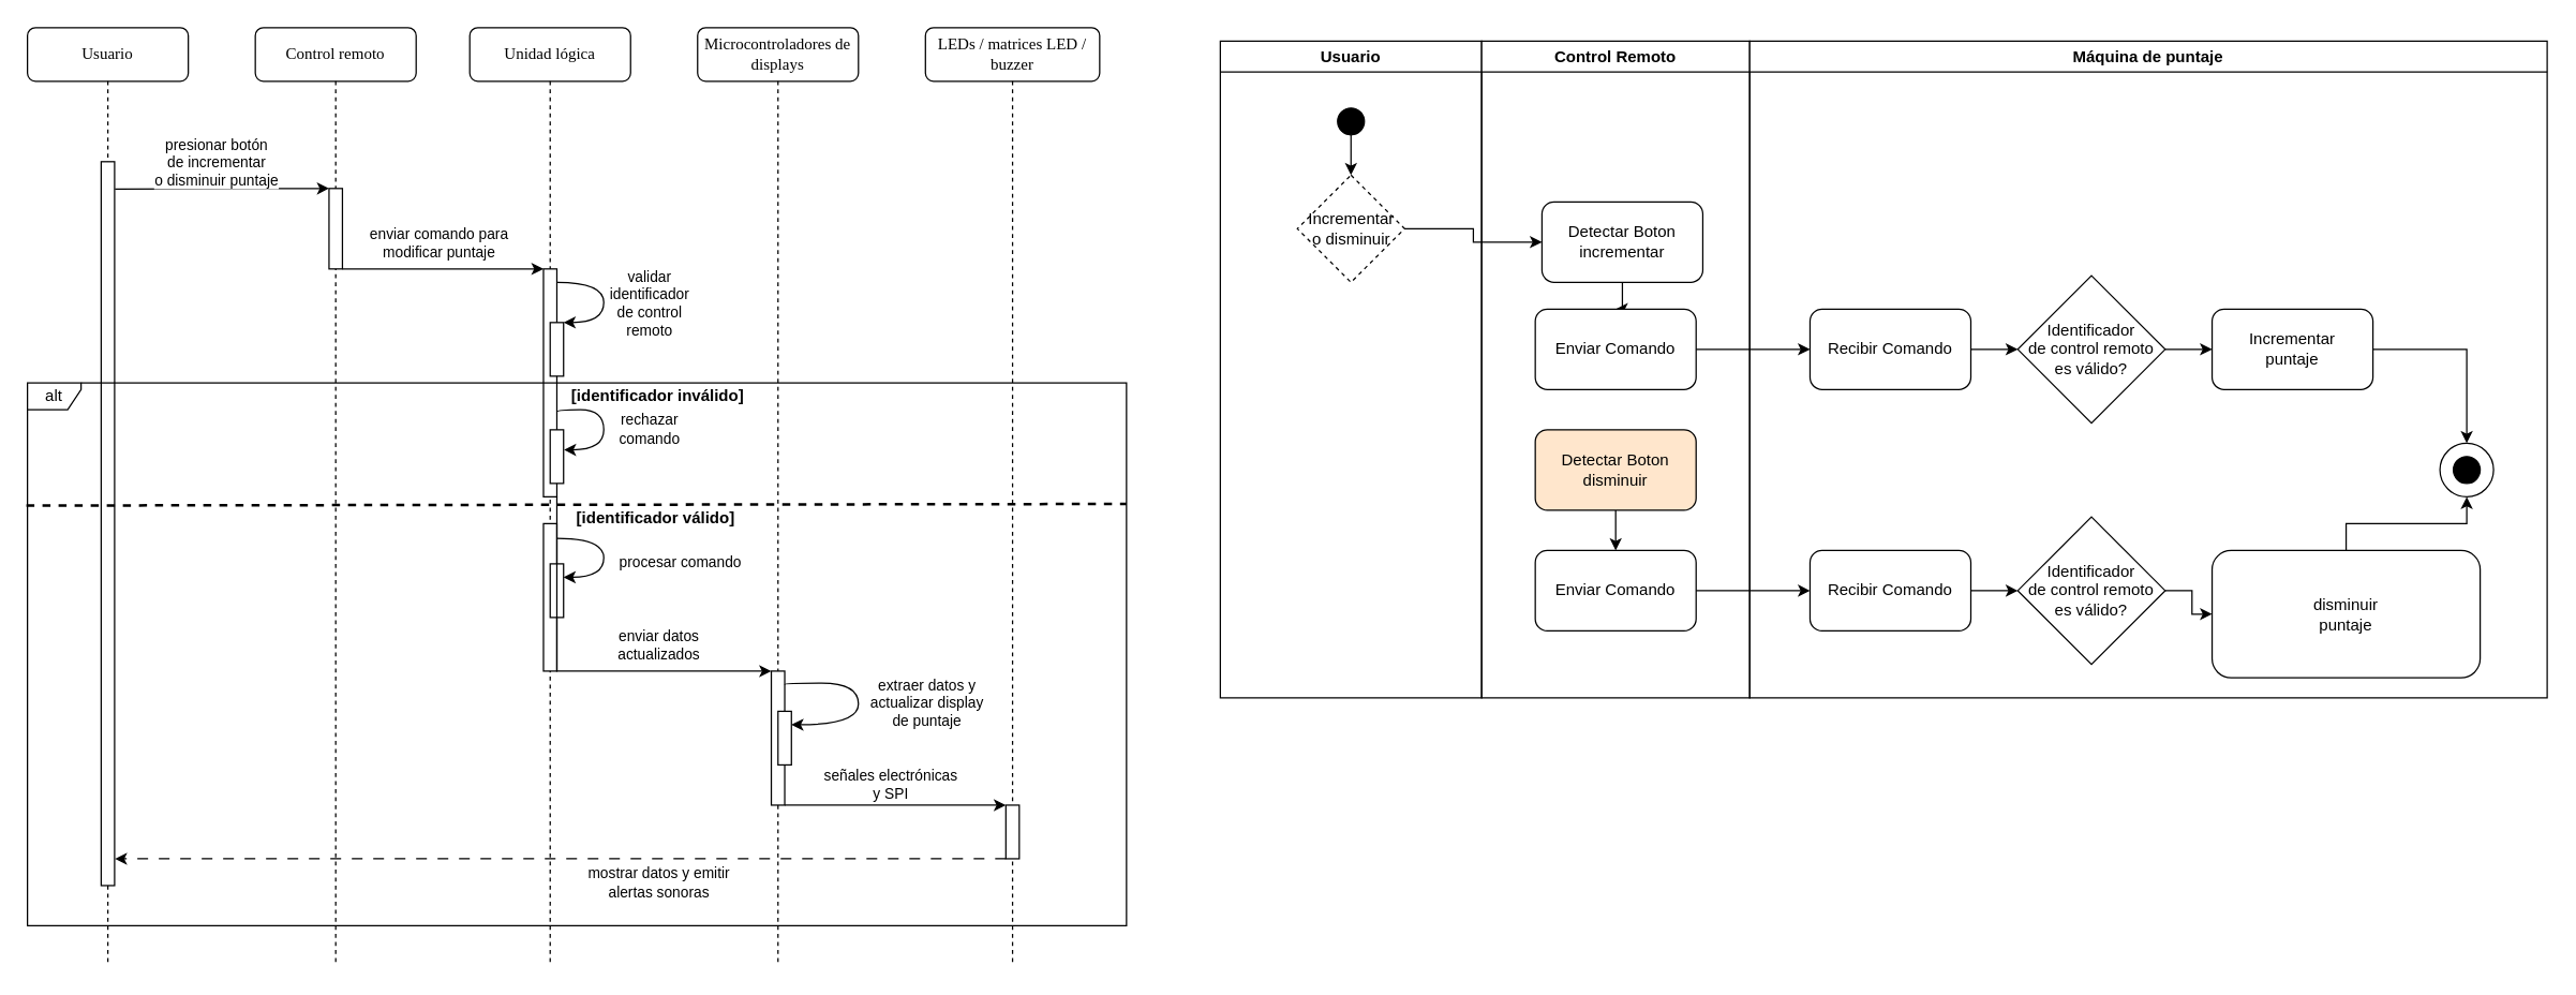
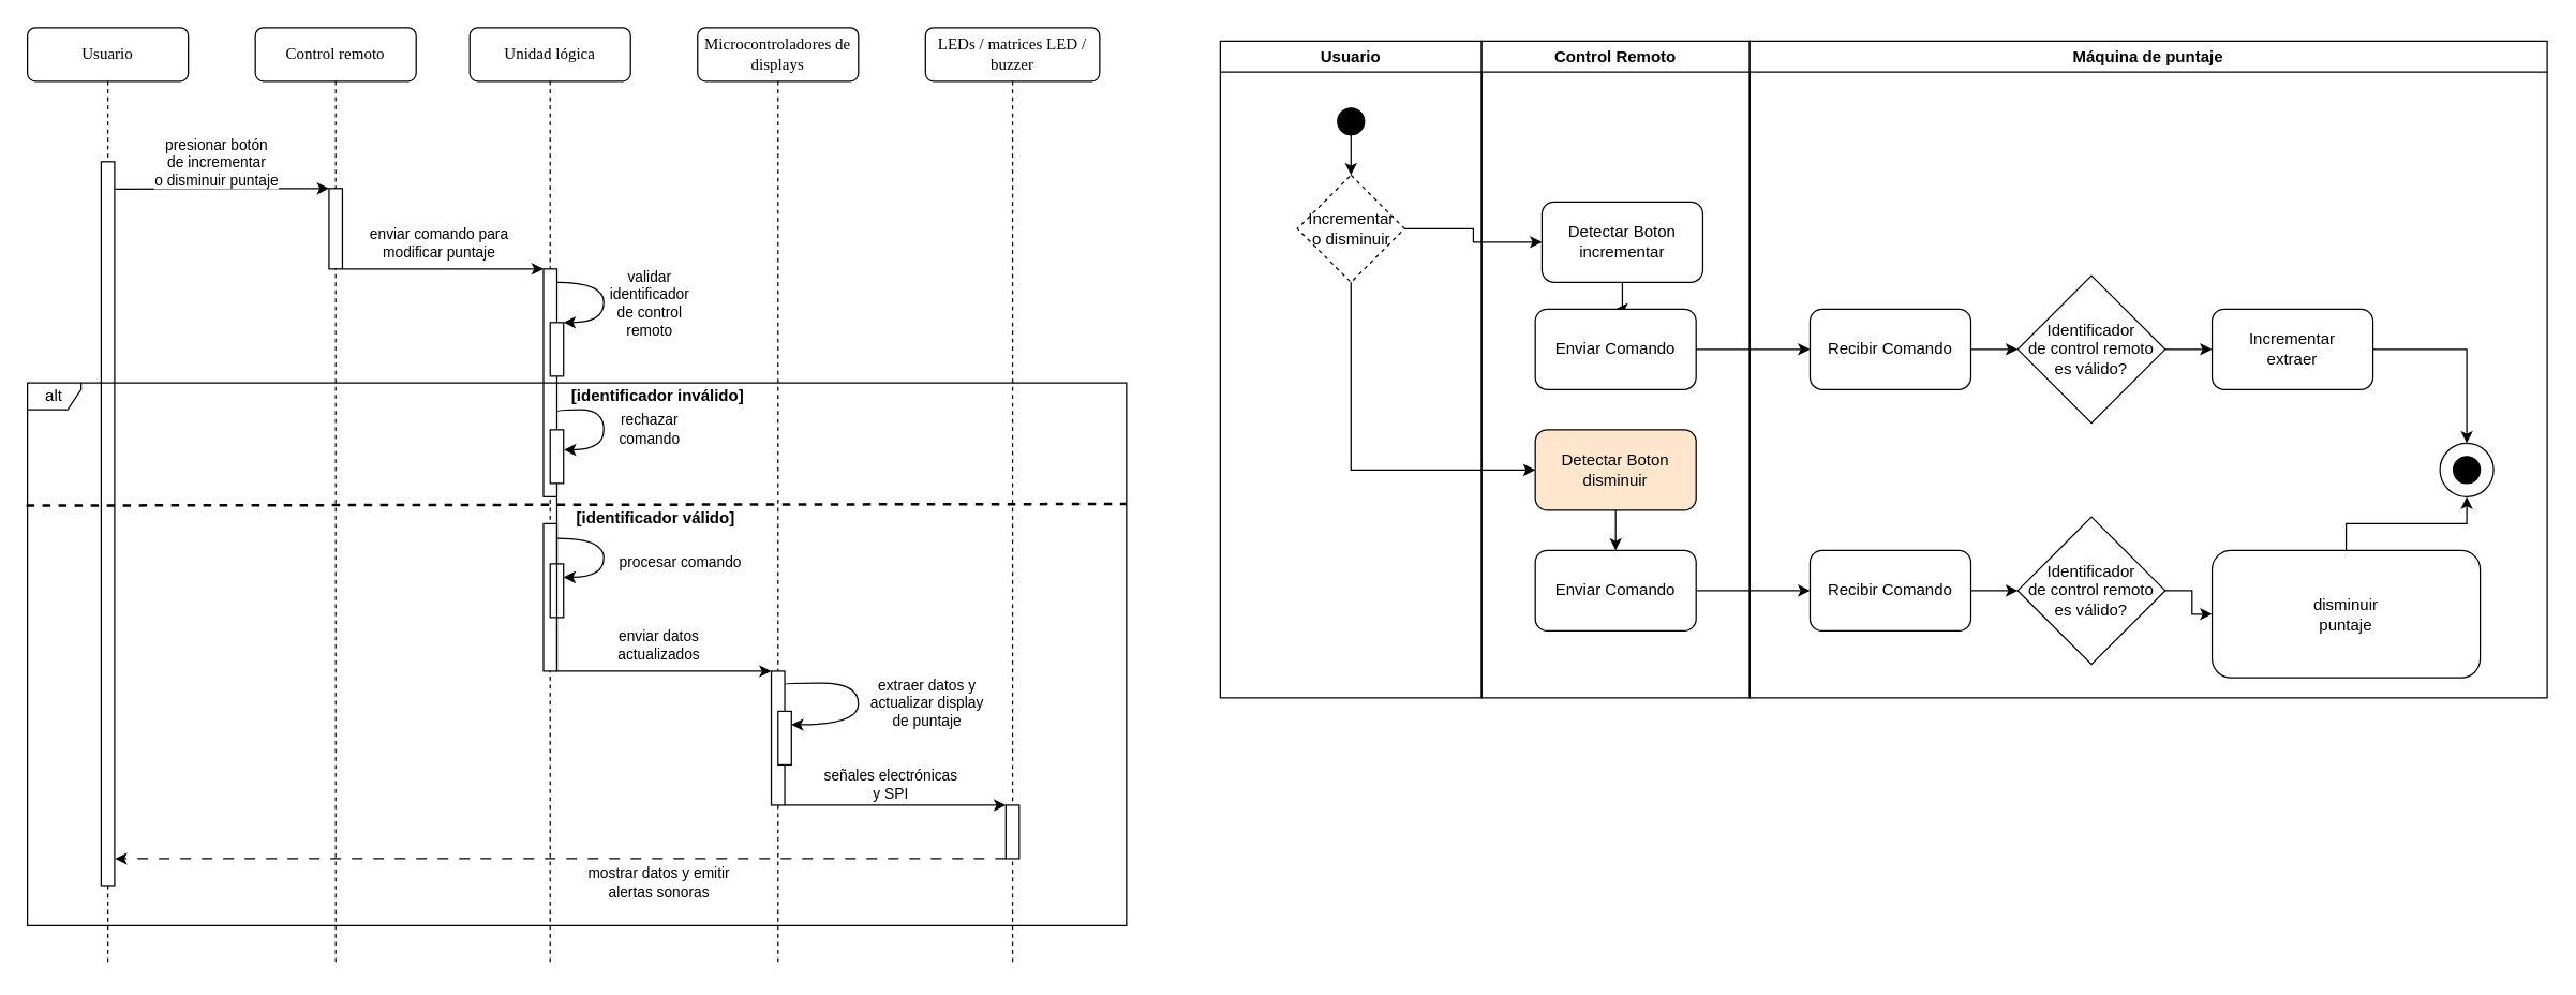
  <mxCell id="0" />
  <mxCell id="1" parent="0" />
  <mxCell id="2" value="Usuario" style="swimlane;whiteSpace=wrap;html=1;startSize=23;" parent="1" vertex="1"><mxGeometry x="910" y="30" width="195" height="490" as="geometry" /></mxCell>
  <mxCell id="3" value="" style="edgeStyle=orthogonalEdgeStyle;rounded=0;orthogonalLoop=1;jettySize=auto;html=1;" parent="2" source="4" target="5" edge="1"><mxGeometry relative="1" as="geometry" /></mxCell>
  <mxCell id="4" value="" style="ellipse;whiteSpace=wrap;html=1;aspect=fixed;fillColor=#000000;" parent="2" vertex="1"><mxGeometry x="87.5" y="50" width="20" height="20" as="geometry" /></mxCell>
  <mxCell id="5" value="Incrementar&lt;br&gt;o disminuir" style="rhombus;whiteSpace=wrap;html=1;dashed=1;" parent="2" vertex="1"><mxGeometry x="57.5" y="100" width="80" height="80" as="geometry" /></mxCell>
  <mxCell id="6" value="Control Remoto" style="swimlane;whiteSpace=wrap;html=1;" parent="1" vertex="1"><mxGeometry x="1105" y="30" width="200" height="490" as="geometry" /></mxCell>
  <mxCell id="7" value="" style="edgeStyle=orthogonalEdgeStyle;rounded=0;orthogonalLoop=1;jettySize=auto;html=1;" parent="6" source="8" target="9" edge="1"><mxGeometry relative="1" as="geometry" /></mxCell>
  <mxCell id="8" value="Detectar Boton disminuir" style="rounded=1;whiteSpace=wrap;html=1;fillColor=#ffe6cc;" parent="6" vertex="1"><mxGeometry x="40" y="290" width="120" height="60" as="geometry" /></mxCell>
  <mxCell id="9" value="Enviar Comando" style="rounded=1;whiteSpace=wrap;html=1;" parent="6" vertex="1"><mxGeometry x="40" y="380" width="120" height="60" as="geometry" /></mxCell>
  <mxCell id="10" value="" style="edgeStyle=orthogonalEdgeStyle;rounded=0;orthogonalLoop=1;jettySize=auto;html=1;" parent="6" source="11" target="12" edge="1"><mxGeometry relative="1" as="geometry" /></mxCell>
  <mxCell id="11" value="Detectar Boton incrementar" style="rounded=1;whiteSpace=wrap;html=1;" parent="6" vertex="1"><mxGeometry x="45" y="120" width="120" height="60" as="geometry" /></mxCell>
  <mxCell id="12" value="Enviar Comando" style="rounded=1;whiteSpace=wrap;html=1;" parent="6" vertex="1"><mxGeometry x="40" y="200" width="120" height="60" as="geometry" /></mxCell>
  <mxCell id="13" value="Control remoto" style="shape=umlLifeline;perimeter=lifelinePerimeter;whiteSpace=wrap;html=1;container=1;collapsible=0;recursiveResize=0;outlineConnect=0;rounded=1;shadow=0;comic=0;labelBackgroundColor=none;strokeWidth=1;fontFamily=Verdana;fontSize=12;align=center;" parent="1" vertex="1"><mxGeometry x="190" y="20" width="120" height="700" as="geometry" /></mxCell>
  <mxCell id="14" value="" style="rounded=0;whiteSpace=wrap;html=1;" parent="13" vertex="1"><mxGeometry x="55" y="120" width="10" height="60" as="geometry" /></mxCell>
  <mxCell id="15" value="Unidad lógica" style="shape=umlLifeline;perimeter=lifelinePerimeter;whiteSpace=wrap;html=1;container=1;collapsible=0;recursiveResize=0;outlineConnect=0;rounded=1;shadow=0;comic=0;labelBackgroundColor=none;strokeWidth=1;fontFamily=Verdana;fontSize=12;align=center;" parent="1" vertex="1"><mxGeometry x="350" y="20" width="120" height="700" as="geometry" /></mxCell>
  <mxCell id="16" value="" style="rounded=0;whiteSpace=wrap;html=1;" parent="15" vertex="1"><mxGeometry x="55" y="370" width="10" height="110" as="geometry" /></mxCell>
  <mxCell id="17" value="" style="rounded=0;whiteSpace=wrap;html=1;" parent="15" vertex="1"><mxGeometry x="55" y="180" width="10" height="170" as="geometry" /></mxCell>
  <mxCell id="18" value="" style="endArrow=classic;html=1;rounded=0;exitX=1.03;exitY=0.151;exitDx=0;exitDy=0;edgeStyle=orthogonalEdgeStyle;curved=1;entryX=1;entryY=0;entryDx=0;entryDy=0;exitPerimeter=0;" parent="15" target="20" edge="1"><mxGeometry width="50" height="50" relative="1" as="geometry"><mxPoint x="65.13" y="190.0" as="sourcePoint" /><mxPoint x="65.0" y="226.18" as="targetPoint" /><Array as="points"><mxPoint x="100" y="190" /><mxPoint x="100" y="220" /></Array></mxGeometry></mxCell>
  <mxCell id="19" value="validar &lt;br&gt;identificador&lt;br&gt;de control&lt;br&gt;remoto" style="edgeLabel;html=1;align=center;verticalAlign=middle;resizable=0;points=[];" parent="18" vertex="1" connectable="0"><mxGeometry x="-0.134" y="-1" relative="1" as="geometry"><mxPoint x="34" y="9" as="offset" /></mxGeometry></mxCell>
  <mxCell id="20" value="" style="rounded=0;whiteSpace=wrap;html=1;" parent="15" vertex="1"><mxGeometry x="60" y="220" width="10" height="40" as="geometry" /></mxCell>
  <mxCell id="21" value="[identificador inválido]" style="text;html=1;strokeColor=none;fillColor=none;align=center;verticalAlign=middle;whiteSpace=wrap;rounded=0;fontStyle=1" parent="15" vertex="1"><mxGeometry x="74.5" y="265" width="131" height="20" as="geometry" /></mxCell>
  <mxCell id="22" value="[identificador válido]" style="text;html=1;strokeColor=none;fillColor=none;align=center;verticalAlign=middle;whiteSpace=wrap;rounded=0;fontStyle=1" parent="15" vertex="1"><mxGeometry x="74.5" y="356" width="128.12" height="20" as="geometry" /></mxCell>
  <mxCell id="23" value="" style="rounded=0;whiteSpace=wrap;html=1;" parent="15" vertex="1"><mxGeometry x="60" y="300" width="10" height="40" as="geometry" /></mxCell>
  <mxCell id="24" value="" style="endArrow=classic;html=1;rounded=0;exitX=1.019;exitY=0.627;exitDx=0;exitDy=0;edgeStyle=orthogonalEdgeStyle;curved=1;entryX=1.032;entryY=0.375;entryDx=0;entryDy=0;entryPerimeter=0;exitPerimeter=0;" parent="15" source="17" target="23" edge="1"><mxGeometry width="50" height="50" relative="1" as="geometry"><mxPoint x="65.0" y="285" as="sourcePoint" /><mxPoint x="69.87" y="315" as="targetPoint" /><Array as="points"><mxPoint x="65" y="285" /><mxPoint x="100" y="285" /><mxPoint x="100" y="315" /></Array></mxGeometry></mxCell>
  <mxCell id="25" value="rechazar &lt;br&gt;comando" style="edgeLabel;html=1;align=center;verticalAlign=middle;resizable=0;points=[];" parent="24" vertex="1" connectable="0"><mxGeometry x="-0.134" y="-1" relative="1" as="geometry"><mxPoint x="34" y="9" as="offset" /></mxGeometry></mxCell>
  <mxCell id="26" value="" style="rounded=0;whiteSpace=wrap;html=1;" parent="15" vertex="1"><mxGeometry x="60" y="400" width="10" height="40" as="geometry" /></mxCell>
  <mxCell id="27" value="" style="endArrow=classic;html=1;rounded=0;edgeStyle=orthogonalEdgeStyle;curved=1;" parent="15" source="16" edge="1"><mxGeometry width="50" height="50" relative="1" as="geometry"><mxPoint x="70" y="381" as="sourcePoint" /><mxPoint x="70" y="410" as="targetPoint" /><Array as="points"><mxPoint x="100" y="381" /><mxPoint x="100" y="410" /></Array></mxGeometry></mxCell>
  <mxCell id="28" value="procesar comando" style="edgeLabel;html=1;align=center;verticalAlign=middle;resizable=0;points=[];" parent="27" vertex="1" connectable="0"><mxGeometry x="-0.134" y="-1" relative="1" as="geometry"><mxPoint x="57" y="11" as="offset" /></mxGeometry></mxCell>
  <mxCell id="29" value="Microcontroladores de displays" style="shape=umlLifeline;perimeter=lifelinePerimeter;whiteSpace=wrap;html=1;container=1;collapsible=0;recursiveResize=0;outlineConnect=0;rounded=1;shadow=0;comic=0;labelBackgroundColor=none;strokeWidth=1;fontFamily=Verdana;fontSize=12;align=center;size=40;" parent="1" vertex="1"><mxGeometry x="520" y="20" width="120" height="700" as="geometry" /></mxCell>
  <mxCell id="30" value="LEDs / matrices LED / buzzer" style="shape=umlLifeline;perimeter=lifelinePerimeter;whiteSpace=wrap;html=1;container=1;collapsible=0;recursiveResize=0;outlineConnect=0;rounded=1;shadow=0;comic=0;labelBackgroundColor=none;strokeWidth=1;fontFamily=Verdana;fontSize=12;align=center;" parent="1" vertex="1"><mxGeometry x="690" y="20" width="130" height="700" as="geometry" /></mxCell>
  <mxCell id="31" value="Usuario" style="shape=umlLifeline;perimeter=lifelinePerimeter;whiteSpace=wrap;html=1;container=1;collapsible=0;recursiveResize=0;outlineConnect=0;rounded=1;shadow=0;comic=0;labelBackgroundColor=none;strokeWidth=1;fontFamily=Verdana;fontSize=12;align=center;" parent="1" vertex="1"><mxGeometry x="20" y="20" width="120" height="700" as="geometry" /></mxCell>
  <mxCell id="32" value="" style="rounded=0;whiteSpace=wrap;html=1;" parent="31" vertex="1"><mxGeometry x="55" y="100" width="10" height="540" as="geometry" /></mxCell>
  <mxCell id="33" value="" style="endArrow=classic;html=1;rounded=0;exitX=1.032;exitY=0.038;exitDx=0;exitDy=0;exitPerimeter=0;entryX=0;entryY=0;entryDx=0;entryDy=0;" parent="1" source="32" target="14" edge="1"><mxGeometry width="50" height="50" relative="1" as="geometry"><mxPoint x="250" y="140" as="sourcePoint" /><mxPoint x="300" y="90" as="targetPoint" /></mxGeometry></mxCell>
  <mxCell id="34" value="presionar botón &lt;br&gt;de incrementar &lt;br&gt;o disminuir puntaje" style="edgeLabel;html=1;align=center;verticalAlign=middle;resizable=0;points=[];" parent="33" vertex="1" connectable="0"><mxGeometry x="-0.134" y="-1" relative="1" as="geometry"><mxPoint x="6" y="-21" as="offset" /></mxGeometry></mxCell>
  <mxCell id="35" value="" style="endArrow=classic;html=1;rounded=0;exitX=1;exitY=1;exitDx=0;exitDy=0;entryX=0;entryY=0;entryDx=0;entryDy=0;" parent="1" source="14" target="17" edge="1"><mxGeometry width="50" height="50" relative="1" as="geometry"><mxPoint x="270" y="200" as="sourcePoint" /><mxPoint x="400" y="200" as="targetPoint" /></mxGeometry></mxCell>
  <mxCell id="36" value="enviar comando para&lt;br&gt;modificar puntaje" style="edgeLabel;html=1;align=center;verticalAlign=middle;resizable=0;points=[];" parent="35" vertex="1" connectable="0"><mxGeometry x="-0.134" y="-1" relative="1" as="geometry"><mxPoint x="6" y="-21" as="offset" /></mxGeometry></mxCell>
  <mxCell id="37" value="alt" style="shape=umlFrame;whiteSpace=wrap;html=1;pointerEvents=0;width=40;height=20;" parent="1" vertex="1"><mxGeometry x="20" y="285" width="820" height="405" as="geometry" /></mxCell>
  <mxCell id="38" style="edgeStyle=orthogonalEdgeStyle;rounded=0;orthogonalLoop=1;jettySize=auto;html=1;exitX=1;exitY=1;exitDx=0;exitDy=0;entryX=0;entryY=0;entryDx=0;entryDy=0;" parent="1" source="40" target="48" edge="1"><mxGeometry relative="1" as="geometry"><Array as="points"><mxPoint x="630" y="600" /><mxPoint x="630" y="600" /></Array></mxGeometry></mxCell>
  <mxCell id="39" value="señales electrónicas &lt;br&gt;y SPI" style="edgeLabel;html=1;align=center;verticalAlign=middle;resizable=0;points=[];" parent="38" vertex="1" connectable="0"><mxGeometry x="-0.185" y="-2" relative="1" as="geometry"><mxPoint x="11" y="-18" as="offset" /></mxGeometry></mxCell>
  <mxCell id="40" value="" style="rounded=0;whiteSpace=wrap;html=1;" parent="1" vertex="1"><mxGeometry x="575" y="500" width="10" height="100" as="geometry" /></mxCell>
  <mxCell id="41" style="edgeStyle=orthogonalEdgeStyle;rounded=0;orthogonalLoop=1;jettySize=auto;html=1;exitX=1;exitY=1;exitDx=0;exitDy=0;entryX=0;entryY=0;entryDx=0;entryDy=0;" parent="1" source="17" target="40" edge="1"><mxGeometry relative="1" as="geometry"><Array as="points"><mxPoint x="460" y="500" /><mxPoint x="460" y="500" /></Array></mxGeometry></mxCell>
  <mxCell id="42" value="enviar datos &lt;br&gt;actualizados" style="edgeLabel;html=1;align=center;verticalAlign=middle;resizable=0;points=[];" parent="41" vertex="1" connectable="0"><mxGeometry x="-0.098" relative="1" as="geometry"><mxPoint x="74" y="-20" as="offset" /></mxGeometry></mxCell>
  <mxCell id="43" value="" style="rounded=0;whiteSpace=wrap;html=1;" parent="1" vertex="1"><mxGeometry x="580" y="530" width="10" height="40" as="geometry" /></mxCell>
  <mxCell id="44" value="" style="endArrow=classic;html=1;rounded=0;edgeStyle=orthogonalEdgeStyle;curved=1;entryX=1;entryY=0.25;entryDx=0;entryDy=0;" parent="1" target="43" edge="1"><mxGeometry width="50" height="50" relative="1" as="geometry"><mxPoint x="585" y="510" as="sourcePoint" /><mxPoint x="610" y="529" as="targetPoint" /><Array as="points"><mxPoint x="640" y="509" /><mxPoint x="640" y="540" /></Array></mxGeometry></mxCell>
  <mxCell id="45" value="extraer datos y &lt;br&gt;actualizar display&lt;br&gt;de puntaje" style="edgeLabel;html=1;align=center;verticalAlign=middle;resizable=0;points=[];" parent="44" vertex="1" connectable="0"><mxGeometry x="-0.134" y="-1" relative="1" as="geometry"><mxPoint x="51" y="11" as="offset" /></mxGeometry></mxCell>
  <mxCell id="46" style="edgeStyle=orthogonalEdgeStyle;rounded=0;orthogonalLoop=1;jettySize=auto;html=1;exitX=0;exitY=1;exitDx=0;exitDy=0;entryX=1.028;entryY=0.963;entryDx=0;entryDy=0;entryPerimeter=0;dashed=1;dashPattern=8 8;" parent="1" source="48" target="32" edge="1"><mxGeometry relative="1" as="geometry"><Array as="points"><mxPoint x="570" y="640" /><mxPoint x="570" y="640" /></Array></mxGeometry></mxCell>
  <mxCell id="47" value="mostrar datos y emitir &lt;br&gt;alertas sonoras" style="edgeLabel;html=1;align=center;verticalAlign=middle;resizable=0;points=[];" parent="46" vertex="1" connectable="0"><mxGeometry x="-0.297" relative="1" as="geometry"><mxPoint x="-26" y="17" as="offset" /></mxGeometry></mxCell>
  <mxCell id="48" value="" style="rounded=0;whiteSpace=wrap;html=1;" parent="1" vertex="1"><mxGeometry x="750" y="600" width="10" height="40" as="geometry" /></mxCell>
  <mxCell id="49" value="Máquina de puntaje" style="swimlane;whiteSpace=wrap;html=1;" parent="1" vertex="1"><mxGeometry x="1305" y="30" width="595" height="490" as="geometry" /></mxCell>
  <mxCell id="50" value="" style="edgeStyle=orthogonalEdgeStyle;rounded=0;orthogonalLoop=1;jettySize=auto;html=1;" parent="49" source="51" target="55" edge="1"><mxGeometry relative="1" as="geometry" /></mxCell>
  <mxCell id="51" value="Identificador&lt;br&gt;de control remoto es válido?" style="rhombus;whiteSpace=wrap;html=1;" parent="49" vertex="1"><mxGeometry x="200" y="175" width="110" height="110" as="geometry" /></mxCell>
  <mxCell id="52" value="" style="edgeStyle=orthogonalEdgeStyle;rounded=0;orthogonalLoop=1;jettySize=auto;html=1;" parent="49" source="53" target="51" edge="1"><mxGeometry relative="1" as="geometry" /></mxCell>
  <mxCell id="53" value="Recibir Comando" style="rounded=1;whiteSpace=wrap;html=1;" parent="49" vertex="1"><mxGeometry x="45" y="200" width="120" height="60" as="geometry" /></mxCell>
  <mxCell id="54" style="edgeStyle=orthogonalEdgeStyle;rounded=0;orthogonalLoop=1;jettySize=auto;html=1;entryX=0.5;entryY=0;entryDx=0;entryDy=0;" parent="49" source="55" target="63" edge="1"><mxGeometry relative="1" as="geometry" /></mxCell>
- <mxCell id="55" value="Incrementar&lt;br&gt;puntaje" style="rounded=1;whiteSpace=wrap;html=1;" parent="49" vertex="1"><mxGeometry x="345" y="200" width="120" height="60" as="geometry" /></mxCell>
+ <mxCell id="55" value="Incrementar&lt;br&gt;extraer" style="rounded=1;whiteSpace=wrap;html=1;" parent="49" vertex="1"><mxGeometry x="345" y="200" width="120" height="60" as="geometry" /></mxCell>
  <mxCell id="56" value="" style="edgeStyle=orthogonalEdgeStyle;rounded=0;orthogonalLoop=1;jettySize=auto;html=1;" parent="49" source="57" target="61" edge="1"><mxGeometry relative="1" as="geometry" /></mxCell>
  <mxCell id="57" value="Identificador&lt;br&gt;de control remoto es válido?" style="rhombus;whiteSpace=wrap;html=1;" parent="49" vertex="1"><mxGeometry x="200" y="355" width="110" height="110" as="geometry" /></mxCell>
  <mxCell id="58" value="" style="edgeStyle=orthogonalEdgeStyle;rounded=0;orthogonalLoop=1;jettySize=auto;html=1;" parent="49" source="59" target="57" edge="1"><mxGeometry relative="1" as="geometry" /></mxCell>
  <mxCell id="59" value="Recibir Comando" style="rounded=1;whiteSpace=wrap;html=1;" parent="49" vertex="1"><mxGeometry x="45" y="380" width="120" height="60" as="geometry" /></mxCell>
  <mxCell id="60" style="edgeStyle=orthogonalEdgeStyle;rounded=0;orthogonalLoop=1;jettySize=auto;html=1;entryX=0.5;entryY=1;entryDx=0;entryDy=0;" parent="49" source="61" target="63" edge="1"><mxGeometry relative="1" as="geometry" /></mxCell>
  <mxCell id="61" value="disminuir&lt;br style=&quot;border-color: var(--border-color);&quot;&gt;puntaje" style="rounded=1;whiteSpace=wrap;html=1;" parent="49" vertex="1"><mxGeometry x="345" y="380" width="200" height="95" as="geometry" /></mxCell>
  <mxCell id="62" value="" style="group" parent="49" vertex="1" connectable="0"><mxGeometry x="515" y="300" width="40" height="40" as="geometry" /></mxCell>
  <mxCell id="63" value="" style="ellipse;whiteSpace=wrap;html=1;aspect=fixed;" parent="62" vertex="1"><mxGeometry width="40" height="40" as="geometry" /></mxCell>
  <mxCell id="64" value="" style="ellipse;whiteSpace=wrap;html=1;aspect=fixed;fillColor=#000000;" parent="62" vertex="1"><mxGeometry x="10" y="10" width="20" height="20" as="geometry" /></mxCell>
  <mxCell id="65" value="" style="endArrow=none;dashed=1;html=1;strokeWidth=2;rounded=0;exitX=-0.001;exitY=0.226;exitDx=0;exitDy=0;exitPerimeter=0;entryX=1;entryY=0.223;entryDx=0;entryDy=0;entryPerimeter=0;" parent="1" source="37" target="37" edge="1"><mxGeometry width="50" height="50" relative="1" as="geometry"><mxPoint x="360.23" y="371.17" as="sourcePoint" /><mxPoint x="850" y="372" as="targetPoint" /></mxGeometry></mxCell>
  <mxCell id="66" value="" style="edgeStyle=orthogonalEdgeStyle;rounded=0;orthogonalLoop=1;jettySize=auto;html=1;" parent="1" source="5" target="11" edge="1"><mxGeometry relative="1" as="geometry" /></mxCell>
+ <mxCell id="67" style="edgeStyle=orthogonalEdgeStyle;rounded=0;orthogonalLoop=1;jettySize=auto;html=1;" parent="1" source="5" target="8" edge="1"><mxGeometry relative="1" as="geometry"><Array as="points"><mxPoint x="1008" y="350" /></Array></mxGeometry></mxCell>
  <mxCell id="68" value="" style="edgeStyle=orthogonalEdgeStyle;rounded=0;orthogonalLoop=1;jettySize=auto;html=1;" parent="1" source="12" target="53" edge="1"><mxGeometry relative="1" as="geometry" /></mxCell>
  <mxCell id="69" value="" style="edgeStyle=orthogonalEdgeStyle;rounded=0;orthogonalLoop=1;jettySize=auto;html=1;" parent="1" source="9" target="59" edge="1"><mxGeometry relative="1" as="geometry" /></mxCell>
